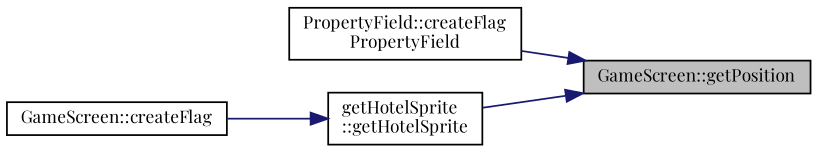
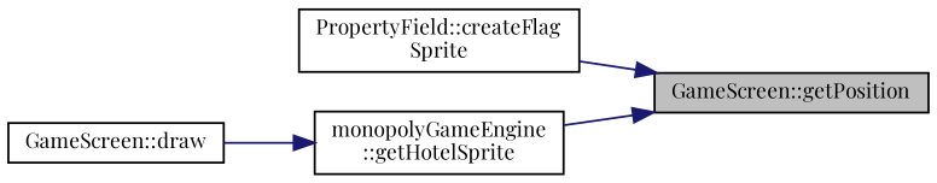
  digraph {
    fontname="Playfair Display"
    rankdir=RL
    node [color=black fillcolor=white fontname="Playfair Display" fontsize=10 shape=record style=filled]
    edge [color=midnightblue dir=back fontname="Playfair Display" fontsize=10 labelfontname=Helvetica labelfontsize=10 style=solid]
    n1 [fillcolor=grey75 fontcolor=black height=0.2 label="GameScreen::getPosition" width=0.4]
-   n2 [height=0.2 label="PropertyField::createFlag\lPropertyField" width=0.4]
-   n3 [height=0.2 label="getHotelSprite\l::getHotelSprite" width=0.4]
-   n4 [height=0.2 label="GameScreen::createFlag" width=0.4]
+   n2 [height=0.2 label="PropertyField::createFlag\lSprite" width=0.4]
+   n3 [height=0.2 label="monopolyGameEngine\l::getHotelSprite" width=0.4]
+   n4 [height=0.2 label="GameScreen::draw" width=0.4]
    n1 -> n2
    n1 -> n3
    n3 -> n4
  }
